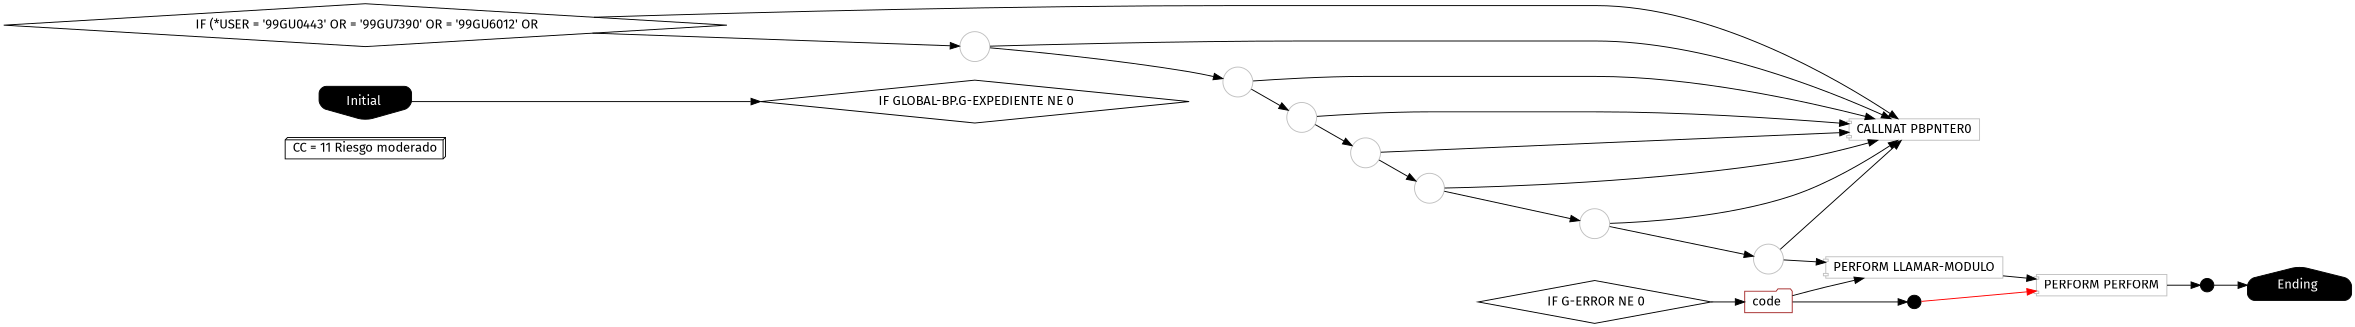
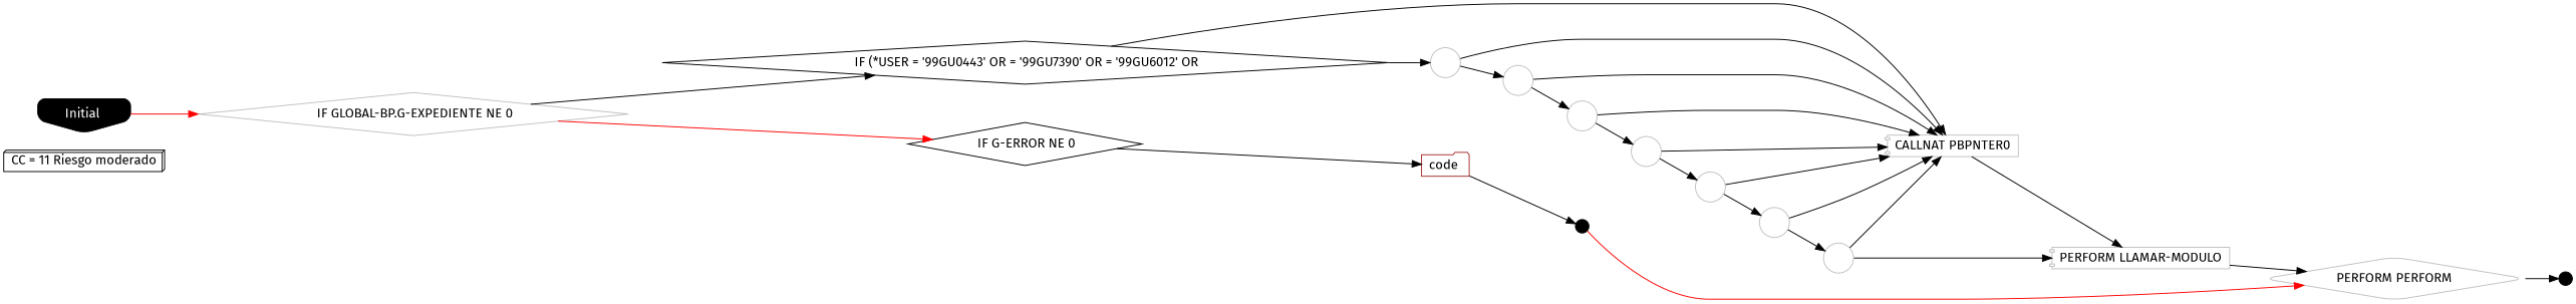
  digraph {
    beautify=true
    fontname="Fira Sans"
    rankdir=LR
    node [color=grey fillcolor=white fontcolor=black fontname="Fira Sans" shape=circle]
    edge [color=black fontname="Fira Sans"]
    n1 [color=black height=.2 label="CC = 11 Riesgo moderado" shape=box3d style="rounded, filled" width=.2]
-   n2 [color=black height=.2 label=" IF GLOBAL-BP.G-EXPEDIENTE NE 0" shape=diamond width=.2]
+   n2 [height=.2 label=" IF GLOBAL-BP.G-EXPEDIENTE NE 0" shape=diamond width=.2]
    n3 [color=black height=.2 label=" IF (*USER = '99GU0443' OR = '99GU7390' OR = '99GU6012' OR" shape=diamond width=.2]
    n4 [color=black height=.2 label=" IF G-ERROR NE 0" shape=diamond width=.2]
    n5 [height=.2 label="CALLNAT PBPNTER0" shape=component width=.2]
    n6 [height=.2 label=" " width=.2]
    n7 [color=brown height=.2 label="code " shape=folder width=.2]
    n8 [color=black fillcolor=black fontcolor=white height=.2 label="Initial " shape=invhouse style="rounded, filled" width=.2]
-   n9 [height=.2 label="PERFORM PERFORM" shape=component style="rounded, filled" width=.2]
+   n9 [height=.2 label="PERFORM PERFORM" shape=diamond style="rounded, filled" width=.2]
    n10 [color=black fillcolor=black height=.2 label=" " shape=point style=rounded width=.2]
-   n11 [color=black fillcolor=black fontcolor=white height=.2 label="Ending " shape=house style="rounded, filled" width=.2]
    n12 [height=.2 label="PERFORM LLAMAR-MODULO" shape=component width=.2]
    n13 [height=.2 label=" " width=.2]
    n14 [height=.2 label=" " width=.2]
    n15 [height=.2 label=" " width=.2]
    n16 [height=.2 label=" " width=.2]
    n17 [height=.2 label=" " width=.2]
    n18 [height=.2 label=" " width=.2]
    n19 [color=black fillcolor=black height=.2 label=" " shape=point style=rounded width=.2]
+   n2 -> n3
+   n2 -> n4 [color=red]
    n3 -> n5
    n3 -> n6
    n4 -> n7
-   n7 -> n12
+   n5 -> n12
    n6 -> n5
    n6 -> n13
    n7 -> n19
-   n8 -> n2
+   n8 -> n2 [color=red]
    n9 -> n10
-   n10 -> n11
    n12 -> n9
    n13 -> n5
    n13 -> n14
    n14 -> n5
    n14 -> n15
    n15 -> n5
    n15 -> n16
    n16 -> n5
    n16 -> n17
    n17 -> n5
    n17 -> n18
    n18 -> n5
    n18 -> n12
    n19 -> n9 [color=red]
  }
